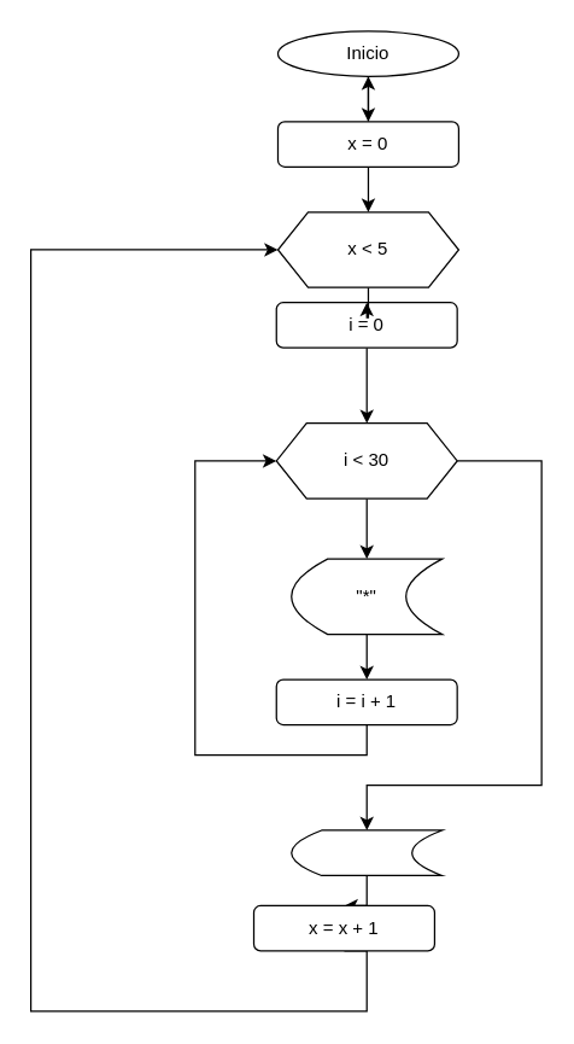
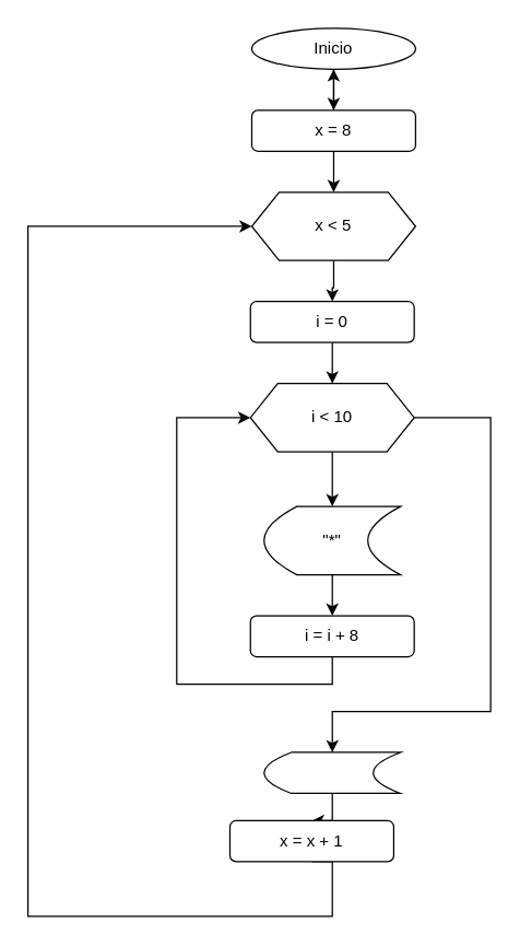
  <mxCell id="0" />
  <mxCell id="1" parent="0" />
  <mxCell id="2" value="" style="edgeStyle=orthogonalEdgeStyle;rounded=0;orthogonalLoop=1;jettySize=auto;html=1;entryX=0.5;entryY=0;entryDx=0;entryDy=0;" edge="1" parent="1" source="3" target="20"><mxGeometry relative="1" as="geometry" /></mxCell>
  <mxCell id="3" value="Inicio" style="ellipse;whiteSpace=wrap;html=1;" vertex="1" parent="1"><mxGeometry x="184" y="20" width="120" height="30" as="geometry" /></mxCell>
  <mxCell id="4" style="edgeStyle=orthogonalEdgeStyle;rounded=0;orthogonalLoop=1;jettySize=auto;html=1;exitX=0.5;exitY=1;exitDx=0;exitDy=0;entryX=0;entryY=0.5;entryDx=0;entryDy=0;" edge="1" parent="1" source="12" target="9"><mxGeometry relative="1" as="geometry"><mxPoint x="243.172" y="460" as="targetPoint" /><Array as="points"><mxPoint x="243" y="500" /><mxPoint x="129" y="500" /><mxPoint x="129" y="305" /></Array></mxGeometry></mxCell>
  <mxCell id="5" value="" style="edgeStyle=orthogonalEdgeStyle;rounded=0;orthogonalLoop=1;jettySize=auto;html=1;entryX=0.5;entryY=0;entryDx=0;entryDy=0;" edge="1" parent="1" source="6" target="12"><mxGeometry relative="1" as="geometry" /></mxCell>
  <mxCell id="6" value="&quot;*&quot;" style="shape=dataStorage;whiteSpace=wrap;html=1;fixedSize=1;size=24;" vertex="1" parent="1"><mxGeometry x="193" y="370" width="100" height="50" as="geometry" /></mxCell>
  <mxCell id="7" value="" style="edgeStyle=orthogonalEdgeStyle;rounded=0;orthogonalLoop=1;jettySize=auto;html=1;" edge="1" parent="1" source="9" target="6"><mxGeometry relative="1" as="geometry" /></mxCell>
  <mxCell id="8" style="edgeStyle=orthogonalEdgeStyle;rounded=0;orthogonalLoop=1;jettySize=auto;html=1;" edge="1" parent="1" source="9" target="15"><mxGeometry relative="1" as="geometry"><Array as="points"><mxPoint x="359" y="305" /><mxPoint x="359" y="520" /><mxPoint x="243" y="520" /></Array></mxGeometry></mxCell>
- <mxCell id="9" value="i &amp;lt; 30" style="shape=hexagon;perimeter=hexagonPerimeter2;whiteSpace=wrap;html=1;fixedSize=1;" vertex="1" parent="1"><mxGeometry x="183" y="280" width="120" height="50" as="geometry" /></mxCell>
+ <mxCell id="9" value="i &amp;lt; 10" style="shape=hexagon;perimeter=hexagonPerimeter2;whiteSpace=wrap;html=1;fixedSize=1;" vertex="1" parent="1"><mxGeometry x="183" y="280" width="120" height="50" as="geometry" /></mxCell>
  <mxCell id="10" value="" style="edgeStyle=orthogonalEdgeStyle;rounded=0;orthogonalLoop=1;jettySize=auto;html=1;" edge="1" parent="1" source="11" target="9"><mxGeometry relative="1" as="geometry" /></mxCell>
- <mxCell id="11" value="i = 0" style="rounded=1;whiteSpace=wrap;html=1;" vertex="1" parent="1"><mxGeometry x="183" y="200" width="120" height="30" as="geometry" /></mxCell>
- <mxCell id="12" value="i = i + 1" style="rounded=1;whiteSpace=wrap;html=1;" vertex="1" parent="1"><mxGeometry x="183" y="450" width="120" height="30" as="geometry" /></mxCell>
+ <mxCell id="11" value="i = 0" style="rounded=1;whiteSpace=wrap;html=1;" vertex="1" parent="1"><mxGeometry x="183" y="220" width="120" height="30" as="geometry" /></mxCell>
+ <mxCell id="12" value="i = i + 8" style="rounded=1;whiteSpace=wrap;html=1;" vertex="1" parent="1"><mxGeometry x="183" y="450" width="120" height="30" as="geometry" /></mxCell>
  <mxCell id="13" value="" style="edgeStyle=orthogonalEdgeStyle;rounded=0;orthogonalLoop=1;jettySize=auto;html=1;entryX=0;entryY=0.5;entryDx=0;entryDy=0;exitX=0.5;exitY=1;exitDx=0;exitDy=0;" edge="1" parent="1" source="21" target="17"><mxGeometry relative="1" as="geometry"><Array as="points"><mxPoint x="243" y="670" /><mxPoint x="20" y="670" /><mxPoint x="20" y="165" /></Array></mxGeometry></mxCell>
  <mxCell id="14" style="edgeStyle=orthogonalEdgeStyle;rounded=0;orthogonalLoop=1;jettySize=auto;html=1;entryX=0.5;entryY=0;entryDx=0;entryDy=0;" edge="1" parent="1" source="15" target="21"><mxGeometry relative="1" as="geometry" /></mxCell>
  <mxCell id="15" value="" style="shape=dataStorage;whiteSpace=wrap;html=1;fixedSize=1;" vertex="1" parent="1"><mxGeometry x="193" y="550" width="100" height="30" as="geometry" /></mxCell>
  <mxCell id="16" value="" style="edgeStyle=orthogonalEdgeStyle;rounded=0;orthogonalLoop=1;jettySize=auto;html=1;" edge="1" parent="1" source="17" target="11"><mxGeometry relative="1" as="geometry" /></mxCell>
  <mxCell id="17" value="x &amp;lt; 5" style="shape=hexagon;perimeter=hexagonPerimeter2;whiteSpace=wrap;html=1;fixedSize=1;" vertex="1" parent="1"><mxGeometry x="184" y="140" width="120" height="50" as="geometry" /></mxCell>
  <mxCell id="18" style="edgeStyle=orthogonalEdgeStyle;rounded=0;orthogonalLoop=1;jettySize=auto;html=1;" edge="1" parent="1" source="20" target="17"><mxGeometry relative="1" as="geometry" /></mxCell>
  <mxCell id="19" value="" style="edgeStyle=orthogonalEdgeStyle;rounded=0;orthogonalLoop=1;jettySize=auto;html=1;" edge="1" parent="1" source="20" target="3"><mxGeometry relative="1" as="geometry" /></mxCell>
- <mxCell id="20" value="x = 0" style="rounded=1;whiteSpace=wrap;html=1;" vertex="1" parent="1"><mxGeometry x="184" y="80" width="120" height="30" as="geometry" /></mxCell>
+ <mxCell id="20" value="x = 8" style="rounded=1;whiteSpace=wrap;html=1;" vertex="1" parent="1"><mxGeometry x="184" y="80" width="120" height="30" as="geometry" /></mxCell>
  <mxCell id="21" value="x = x + 1" style="rounded=1;whiteSpace=wrap;html=1;" vertex="1" parent="1"><mxGeometry x="168" y="600" width="120" height="30" as="geometry" /></mxCell>
